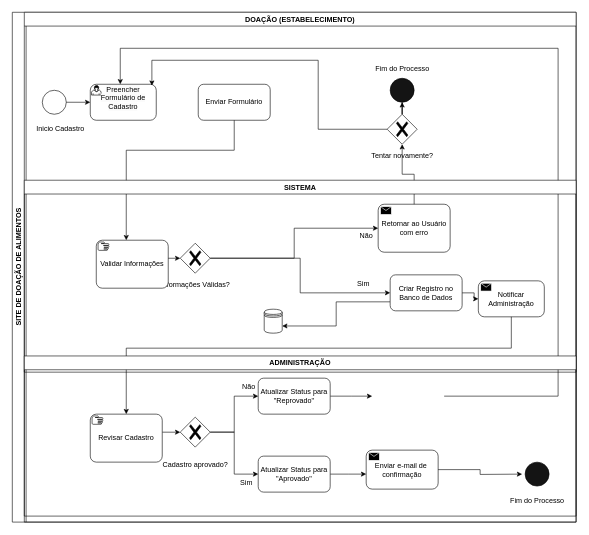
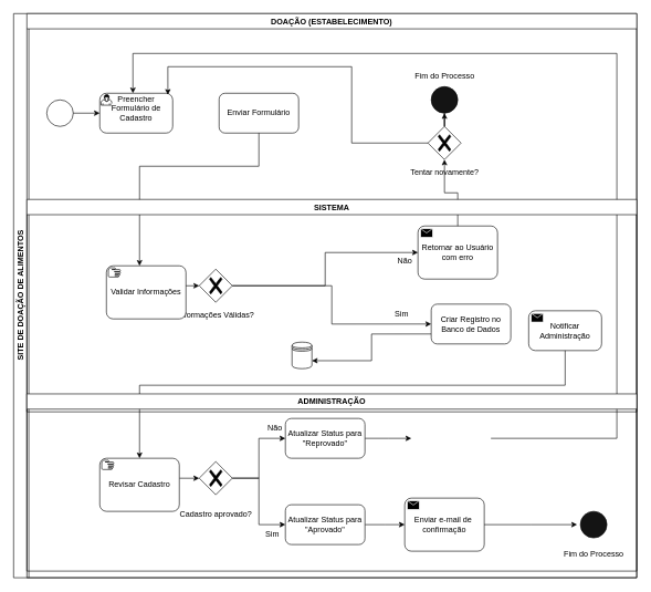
  <mxCell id="0" />
  <mxCell id="1" parent="0" />
  <mxCell id="2" value="SITE DE DOAÇÃO DE ALIMENTOS" style="swimlane;horizontal=0;whiteSpace=wrap;html=1;" parent="1" vertex="1"><mxGeometry x="20" y="20" width="940" height="850" as="geometry" /></mxCell>
  <mxCell id="3" value="DOAÇÃO (ESTABELECIMENTO)" style="swimlane;whiteSpace=wrap;html=1;startSize=23;" parent="2" vertex="1"><mxGeometry x="20" width="920" height="840" as="geometry" /></mxCell>
  <mxCell id="4" value="Enviar Formulário" style="rounded=1;whiteSpace=wrap;html=1;" parent="3" vertex="1"><mxGeometry x="290" y="120" width="120" height="60" as="geometry" /></mxCell>
  <mxCell id="5" value="&#10;&lt;span style=&quot;color: rgb(0, 0, 0); font-family: Helvetica; font-size: 12px; font-style: normal; font-variant-ligatures: normal; font-variant-caps: normal; font-weight: 400; letter-spacing: normal; orphans: 2; text-align: center; text-indent: 0px; text-transform: none; widows: 2; word-spacing: 0px; -webkit-text-stroke-width: 0px; white-space: normal; background-color: rgb(251, 251, 251); text-decoration-thickness: initial; text-decoration-style: initial; text-decoration-color: initial; display: inline !important; float: none;&quot;&gt;Preencher Formulário de Cadastro&lt;/span&gt;&#10;&#10;" style="points=[[0.25,0,0],[0.5,0,0],[0.75,0,0],[1,0.25,0],[1,0.5,0],[1,0.75,0],[0.75,1,0],[0.5,1,0],[0.25,1,0],[0,0.75,0],[0,0.5,0],[0,0.25,0]];shape=mxgraph.bpmn.task;whiteSpace=wrap;rectStyle=rounded;size=10;html=1;container=1;expand=0;collapsible=0;taskMarker=user;" parent="3" vertex="1"><mxGeometry x="110" y="120" width="110" height="60" as="geometry" /></mxCell>
  <mxCell id="6" value="Fim do Processo" style="text;html=1;align=center;verticalAlign=middle;resizable=0;points=[];autosize=1;strokeColor=none;fillColor=none;" parent="3" vertex="1"><mxGeometry x="575" y="80" width="110" height="30" as="geometry" /></mxCell>
  <mxCell id="7" value="" style="points=[[0.145,0.145,0],[0.5,0,0],[0.855,0.145,0],[1,0.5,0],[0.855,0.855,0],[0.5,1,0],[0.145,0.855,0],[0,0.5,0]];shape=mxgraph.bpmn.event;html=1;verticalLabelPosition=bottom;labelBackgroundColor=#ffffff;verticalAlign=top;align=center;perimeter=ellipsePerimeter;outlineConnect=0;aspect=fixed;outline=standard;symbol=general;fillColor=#141414;" vertex="1" parent="3"><mxGeometry x="610" y="110" width="40" height="40" as="geometry" /></mxCell>
  <mxCell id="8" style="edgeStyle=orthogonalEdgeStyle;rounded=0;orthogonalLoop=1;jettySize=auto;html=1;" edge="1" parent="3" source="9" target="7"><mxGeometry relative="1" as="geometry" /></mxCell>
  <mxCell id="9" value="" style="points=[[0.25,0.25,0],[0.5,0,0],[0.75,0.25,0],[1,0.5,0],[0.75,0.75,0],[0.5,1,0],[0.25,0.75,0],[0,0.5,0]];shape=mxgraph.bpmn.gateway2;html=1;verticalLabelPosition=bottom;labelBackgroundColor=#ffffff;verticalAlign=top;align=center;perimeter=rhombusPerimeter;outlineConnect=0;outline=none;symbol=none;gwType=exclusive;" vertex="1" parent="3"><mxGeometry x="605" y="170" width="50" height="50" as="geometry" /></mxCell>
  <mxCell id="10" value="Tentar novamente?" style="text;html=1;align=center;verticalAlign=middle;resizable=0;points=[];autosize=1;strokeColor=none;fillColor=none;" vertex="1" parent="3"><mxGeometry x="565" y="225" width="130" height="30" as="geometry" /></mxCell>
  <mxCell id="11" style="edgeStyle=orthogonalEdgeStyle;rounded=0;orthogonalLoop=1;jettySize=auto;html=1;entryX=0.934;entryY=0.039;entryDx=0;entryDy=0;entryPerimeter=0;exitX=0;exitY=0.5;exitDx=0;exitDy=0;exitPerimeter=0;" edge="1" parent="3" source="9" target="5"><mxGeometry relative="1" as="geometry"><Array as="points"><mxPoint x="490" y="195" /><mxPoint x="490" y="80" /><mxPoint x="213" y="80" /></Array></mxGeometry></mxCell>
  <mxCell id="12" style="edgeStyle=orthogonalEdgeStyle;rounded=0;orthogonalLoop=1;jettySize=auto;html=1;entryX=0;entryY=0.5;entryDx=0;entryDy=0;" parent="3" source="14" target="19" edge="1"><mxGeometry relative="1" as="geometry" /></mxCell>
  <mxCell id="13" style="edgeStyle=orthogonalEdgeStyle;rounded=0;orthogonalLoop=1;jettySize=auto;html=1;" parent="3" source="14" target="21" edge="1"><mxGeometry relative="1" as="geometry" /></mxCell>
  <mxCell id="14" value="" style="points=[[0.25,0.25,0],[0.5,0,0],[0.75,0.25,0],[1,0.5,0],[0.75,0.75,0],[0.5,1,0],[0.25,0.75,0],[0,0.5,0]];shape=mxgraph.bpmn.gateway2;html=1;verticalLabelPosition=bottom;labelBackgroundColor=#ffffff;verticalAlign=top;align=center;perimeter=rhombusPerimeter;outlineConnect=0;outline=none;symbol=none;gwType=exclusive;" parent="3" vertex="1"><mxGeometry x="260" y="385" width="50" height="50" as="geometry" /></mxCell>
  <mxCell id="15" value="Informações Válidas?" style="text;html=1;align=center;verticalAlign=middle;resizable=0;points=[];autosize=1;strokeColor=none;fillColor=none;" parent="3" vertex="1"><mxGeometry x="215" y="440" width="140" height="30" as="geometry" /></mxCell>
  <mxCell id="16" style="edgeStyle=orthogonalEdgeStyle;rounded=0;orthogonalLoop=1;jettySize=auto;html=1;entryX=0;entryY=0.5;entryDx=0;entryDy=0;entryPerimeter=0;" parent="3" target="14" edge="1"><mxGeometry relative="1" as="geometry"><mxPoint x="230.0" y="410.077" as="sourcePoint" /></mxGeometry></mxCell>
  <mxCell id="17" value="Não" style="text;html=1;align=center;verticalAlign=middle;resizable=0;points=[];autosize=1;strokeColor=none;fillColor=none;" parent="3" vertex="1"><mxGeometry x="545" y="357.75" width="50" height="30" as="geometry" /></mxCell>
  <mxCell id="18" style="edgeStyle=orthogonalEdgeStyle;rounded=0;orthogonalLoop=1;jettySize=auto;html=1;entryX=1;entryY=0.7;entryDx=0;entryDy=0;exitX=0;exitY=0.75;exitDx=0;exitDy=0;" edge="1" parent="3" source="19" target="23"><mxGeometry relative="1" as="geometry" /></mxCell>
  <mxCell id="19" value="Criar Registro no Banco de Dados" style="rounded=1;whiteSpace=wrap;html=1;" parent="3" vertex="1"><mxGeometry x="610" y="437.75" width="120" height="60" as="geometry" /></mxCell>
  <mxCell id="20" value="Sim" style="text;html=1;align=center;verticalAlign=middle;resizable=0;points=[];autosize=1;strokeColor=none;fillColor=none;" parent="3" vertex="1"><mxGeometry x="545" y="437.75" width="40" height="30" as="geometry" /></mxCell>
  <mxCell id="21" value="Retornar ao Usuário com erro" style="points=[[0.25,0,0],[0.5,0,0],[0.75,0,0],[1,0.25,0],[1,0.5,0],[1,0.75,0],[0.75,1,0],[0.5,1,0],[0.25,1,0],[0,0.75,0],[0,0.5,0],[0,0.25,0]];shape=mxgraph.bpmn.task;whiteSpace=wrap;rectStyle=rounded;size=10;html=1;container=1;expand=0;collapsible=0;taskMarker=send;" parent="3" vertex="1"><mxGeometry x="590" y="320" width="120" height="80" as="geometry" /></mxCell>
  <mxCell id="22" value="Validar Informações" style="points=[[0.25,0,0],[0.5,0,0],[0.75,0,0],[1,0.25,0],[1,0.5,0],[1,0.75,0],[0.75,1,0],[0.5,1,0],[0.25,1,0],[0,0.75,0],[0,0.5,0],[0,0.25,0]];shape=mxgraph.bpmn.task;whiteSpace=wrap;rectStyle=rounded;size=10;html=1;container=1;expand=0;collapsible=0;taskMarker=manual;" parent="3" vertex="1"><mxGeometry x="120" y="380" width="120" height="80" as="geometry" /></mxCell>
  <mxCell id="23" value="" style="shape=datastore;html=1;labelPosition=center;verticalLabelPosition=bottom;align=center;verticalAlign=top;" vertex="1" parent="3"><mxGeometry x="400" y="495" width="30" height="40" as="geometry" /></mxCell>
  <mxCell id="24" value="Notificar Administração" style="points=[[0.25,0,0],[0.5,0,0],[0.75,0,0],[1,0.25,0],[1,0.5,0],[1,0.75,0],[0.75,1,0],[0.5,1,0],[0.25,1,0],[0,0.75,0],[0,0.5,0],[0,0.25,0]];shape=mxgraph.bpmn.task;whiteSpace=wrap;rectStyle=rounded;size=10;html=1;container=1;expand=0;collapsible=0;taskMarker=send;" vertex="1" parent="3"><mxGeometry x="757" y="447.75" width="110" height="60" as="geometry" /></mxCell>
- <mxCell id="25" style="edgeStyle=orthogonalEdgeStyle;rounded=0;orthogonalLoop=1;jettySize=auto;html=1;" parent="3" source="19" target="24" edge="1"><mxGeometry relative="1" as="geometry" /></mxCell>
  <mxCell id="26" style="edgeStyle=orthogonalEdgeStyle;rounded=0;orthogonalLoop=1;jettySize=auto;html=1;entryX=0;entryY=0.5;entryDx=0;entryDy=0;" parent="3" source="28" target="32" edge="1"><mxGeometry relative="1" as="geometry" /></mxCell>
  <mxCell id="27" style="edgeStyle=orthogonalEdgeStyle;rounded=0;orthogonalLoop=1;jettySize=auto;html=1;entryX=0;entryY=0.5;entryDx=0;entryDy=0;" parent="3" source="28" target="34" edge="1"><mxGeometry relative="1" as="geometry" /></mxCell>
  <mxCell id="28" value="" style="points=[[0.25,0.25,0],[0.5,0,0],[0.75,0.25,0],[1,0.5,0],[0.75,0.75,0],[0.5,1,0],[0.25,0.75,0],[0,0.5,0]];shape=mxgraph.bpmn.gateway2;html=1;verticalLabelPosition=bottom;labelBackgroundColor=#ffffff;verticalAlign=top;align=center;perimeter=rhombusPerimeter;outlineConnect=0;outline=none;symbol=none;gwType=exclusive;" parent="3" vertex="1"><mxGeometry x="260" y="675" width="50" height="50" as="geometry" /></mxCell>
  <mxCell id="29" value="Cadastro aprovado?" style="text;html=1;align=center;verticalAlign=middle;resizable=0;points=[];autosize=1;strokeColor=none;fillColor=none;" parent="3" vertex="1"><mxGeometry x="220" y="740" width="130" height="30" as="geometry" /></mxCell>
  <mxCell id="30" style="edgeStyle=orthogonalEdgeStyle;rounded=0;orthogonalLoop=1;jettySize=auto;html=1;entryX=0;entryY=0.5;entryDx=0;entryDy=0;entryPerimeter=0;" parent="3" target="28" edge="1"><mxGeometry relative="1" as="geometry"><mxPoint x="230.0" y="700.077" as="sourcePoint" /></mxGeometry></mxCell>
  <mxCell id="31" style="edgeStyle=orthogonalEdgeStyle;rounded=0;orthogonalLoop=1;jettySize=auto;html=1;entryX=0;entryY=0.5;entryDx=0;entryDy=0;" parent="3" source="32" edge="1"><mxGeometry relative="1" as="geometry"><mxPoint x="570" y="770" as="targetPoint" /></mxGeometry></mxCell>
  <mxCell id="32" value="Atualizar Status para &quot;Aprovado&quot;" style="rounded=1;whiteSpace=wrap;html=1;" parent="3" vertex="1"><mxGeometry x="390" y="740" width="120" height="60" as="geometry" /></mxCell>
  <mxCell id="33" style="edgeStyle=orthogonalEdgeStyle;rounded=0;orthogonalLoop=1;jettySize=auto;html=1;entryX=0;entryY=0.5;entryDx=0;entryDy=0;" parent="3" source="34" edge="1"><mxGeometry relative="1" as="geometry"><mxPoint x="580" y="640" as="targetPoint" /></mxGeometry></mxCell>
  <mxCell id="34" value="Atualizar Status para &quot;Reprovado&quot;" style="rounded=1;whiteSpace=wrap;html=1;" parent="3" vertex="1"><mxGeometry x="390" y="610" width="120" height="60" as="geometry" /></mxCell>
  <mxCell id="35" value="Não" style="text;html=1;align=center;verticalAlign=middle;resizable=0;points=[];autosize=1;strokeColor=none;fillColor=none;" parent="3" vertex="1"><mxGeometry x="349" y="610" width="50" height="30" as="geometry" /></mxCell>
  <mxCell id="36" value="Sim" style="text;html=1;align=center;verticalAlign=middle;resizable=0;points=[];autosize=1;strokeColor=none;fillColor=none;" parent="3" vertex="1"><mxGeometry x="350" y="770" width="40" height="30" as="geometry" /></mxCell>
- <mxCell id="37" value="&lt;span style=&quot;text-wrap: nowrap;&quot;&gt;Enviar e-mail de&amp;nbsp;&lt;/span&gt;&lt;div style=&quot;text-wrap: nowrap;&quot;&gt;confirmação&lt;/div&gt;" style="points=[[0.25,0,0],[0.5,0,0],[0.75,0,0],[1,0.25,0],[1,0.5,0],[1,0.75,0],[0.75,1,0],[0.5,1,0],[0.25,1,0],[0,0.75,0],[0,0.5,0],[0,0.25,0]];shape=mxgraph.bpmn.task;whiteSpace=wrap;rectStyle=rounded;size=10;html=1;container=1;expand=0;collapsible=0;taskMarker=send;" parent="3" vertex="1"><mxGeometry x="570" y="730" width="120" height="65" as="geometry" /></mxCell>
+ <mxCell id="37" value="&lt;span style=&quot;text-wrap: nowrap;&quot;&gt;Enviar e-mail de&amp;nbsp;&lt;/span&gt;&lt;div style=&quot;text-wrap: nowrap;&quot;&gt;confirmação&lt;/div&gt;" style="points=[[0.25,0,0],[0.5,0,0],[0.75,0,0],[1,0.25,0],[1,0.5,0],[1,0.75,0],[0.75,1,0],[0.5,1,0],[0.25,1,0],[0,0.75,0],[0,0.5,0],[0,0.25,0]];shape=mxgraph.bpmn.task;whiteSpace=wrap;rectStyle=rounded;size=10;html=1;container=1;expand=0;collapsible=0;taskMarker=send;" parent="3" vertex="1"><mxGeometry x="570" y="730" width="120" height="80" as="geometry" /></mxCell>
  <mxCell id="38" value="Revisar Cadastro" style="points=[[0.25,0,0],[0.5,0,0],[0.75,0,0],[1,0.25,0],[1,0.5,0],[1,0.75,0],[0.75,1,0],[0.5,1,0],[0.25,1,0],[0,0.75,0],[0,0.5,0],[0,0.25,0]];shape=mxgraph.bpmn.task;whiteSpace=wrap;rectStyle=rounded;size=10;html=1;container=1;expand=0;collapsible=0;taskMarker=manual;" parent="3" vertex="1"><mxGeometry x="110" y="670" width="120" height="80" as="geometry" /></mxCell>
  <mxCell id="39" style="edgeStyle=orthogonalEdgeStyle;rounded=0;orthogonalLoop=1;jettySize=auto;html=1;entryX=0.5;entryY=0;entryDx=0;entryDy=0;" parent="3" source="4" edge="1"><mxGeometry relative="1" as="geometry"><Array as="points"><mxPoint x="350" y="230" /><mxPoint x="170" y="230" /></Array><mxPoint x="170.0" y="380" as="targetPoint" /></mxGeometry></mxCell>
  <mxCell id="40" style="edgeStyle=orthogonalEdgeStyle;rounded=0;orthogonalLoop=1;jettySize=auto;html=1;entryX=0.5;entryY=0;entryDx=0;entryDy=0;exitX=0.5;exitY=1;exitDx=0;exitDy=0;exitPerimeter=0;" parent="3" source="24" edge="1"><mxGeometry relative="1" as="geometry"><Array as="points"><mxPoint x="812" y="560" /><mxPoint x="170" y="560" /></Array><mxPoint x="170.0" y="670" as="targetPoint" /></mxGeometry></mxCell>
  <mxCell id="41" style="edgeStyle=orthogonalEdgeStyle;rounded=0;orthogonalLoop=1;jettySize=auto;html=1;exitX=1;exitY=0.5;exitDx=0;exitDy=0;" parent="3" edge="1"><mxGeometry relative="1" as="geometry"><Array as="points"><mxPoint x="890" y="640" /><mxPoint x="890" y="60" /><mxPoint x="160" y="60" /></Array><mxPoint x="160" y="120" as="targetPoint" /><mxPoint x="700" y="640" as="sourcePoint" /></mxGeometry></mxCell>
  <mxCell id="42" style="edgeStyle=orthogonalEdgeStyle;rounded=0;orthogonalLoop=1;jettySize=auto;html=1;entryX=0.5;entryY=1;entryDx=0;entryDy=0;entryPerimeter=0;" parent="3" target="9" edge="1" source="21"><mxGeometry relative="1" as="geometry"><mxPoint x="520.0" y="350.077" as="sourcePoint" /></mxGeometry></mxCell>
  <mxCell id="43" value="" style="ellipse;whiteSpace=wrap;html=1;" parent="3" vertex="1"><mxGeometry x="30" y="130" width="40" height="40" as="geometry" /></mxCell>
  <mxCell id="44" style="edgeStyle=orthogonalEdgeStyle;rounded=0;orthogonalLoop=1;jettySize=auto;html=1;entryX=0;entryY=0.5;entryDx=0;entryDy=0;entryPerimeter=0;" parent="3" source="43" target="5" edge="1"><mxGeometry relative="1" as="geometry" /></mxCell>
- <mxCell id="45" value="Inicio Cadastro" style="text;html=1;align=center;verticalAlign=middle;resizable=0;points=[];autosize=1;strokeColor=none;fillColor=none;" parent="3" vertex="1"><mxGeometry x="10" y="180" width="100" height="30" as="geometry" /></mxCell>
  <mxCell id="46" value="SISTEMA" style="swimlane;whiteSpace=wrap;html=1;" parent="2" vertex="1"><mxGeometry x="20" y="280" width="920" height="320" as="geometry" /></mxCell>
  <mxCell id="47" value="ADMINISTRAÇÃO" style="swimlane;whiteSpace=wrap;html=1;" parent="2" vertex="1"><mxGeometry x="20" y="573" width="920" height="277" as="geometry" /></mxCell>
  <mxCell id="48" value="Fim do Processo" style="text;html=1;align=center;verticalAlign=middle;resizable=0;points=[];autosize=1;strokeColor=none;fillColor=none;" parent="47" vertex="1"><mxGeometry x="800" y="227" width="110" height="30" as="geometry" /></mxCell>
  <mxCell id="49" value="" style="points=[[0.145,0.145,0],[0.5,0,0],[0.855,0.145,0],[1,0.5,0],[0.855,0.855,0],[0.5,1,0],[0.145,0.855,0],[0,0.5,0]];shape=mxgraph.bpmn.event;html=1;verticalLabelPosition=bottom;labelBackgroundColor=#ffffff;verticalAlign=top;align=center;perimeter=ellipsePerimeter;outlineConnect=0;aspect=fixed;outline=standard;symbol=general;fillColor=#141414;" vertex="1" parent="47"><mxGeometry x="835" y="177" width="40" height="40" as="geometry" /></mxCell>
  <mxCell id="50" style="edgeStyle=orthogonalEdgeStyle;rounded=0;orthogonalLoop=1;jettySize=auto;html=1;entryX=0;entryY=0.5;entryDx=0;entryDy=0;entryPerimeter=0;exitX=1;exitY=0.5;exitDx=0;exitDy=0;exitPerimeter=0;" parent="2" edge="1" source="37"><mxGeometry relative="1" as="geometry"><mxPoint x="620" y="780" as="sourcePoint" /><mxPoint x="850" y="770" as="targetPoint" /></mxGeometry></mxCell>
